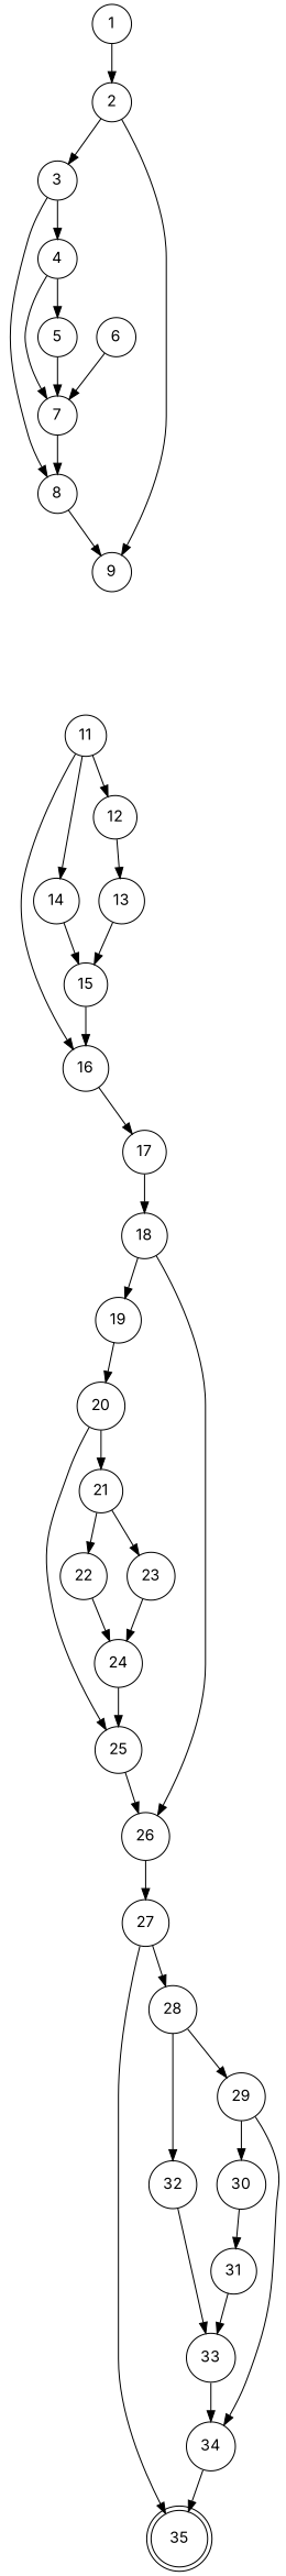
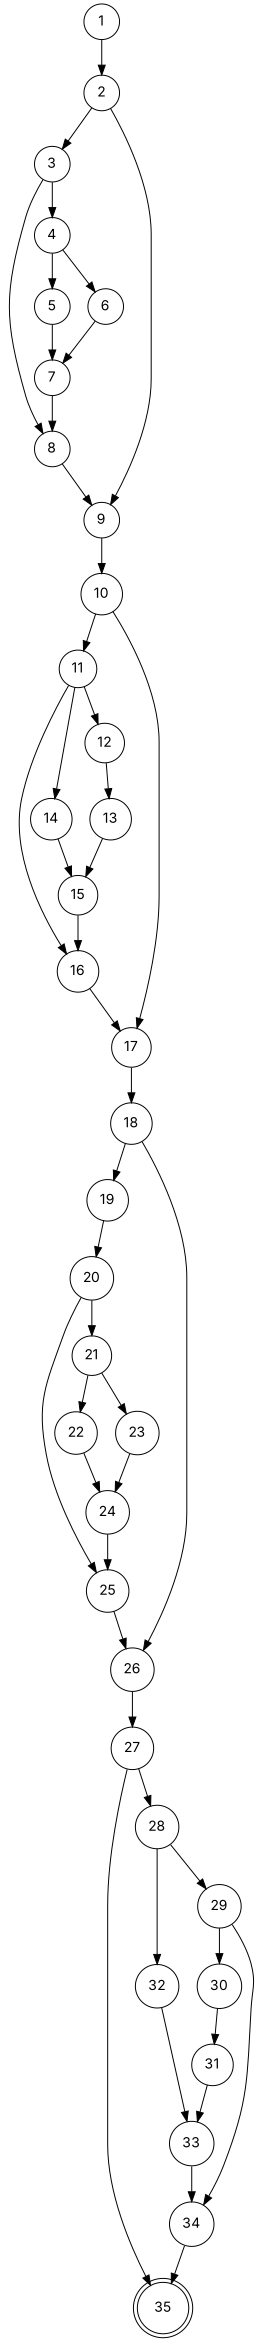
  digraph {
    fontname=Inter
    node [fontname=Inter shape=circle]
    edge [fontname=Inter]
    35 [shape=doublecircle]
    1
    2
    3
    9
    4
    8
+   10
    5
    6
    7
    11
    17
    12
    16
    14
    18
    13
    15
    19
    26
    20
    27
    21
    25
    22
    23
    24
    28
    29
    32
    30
    34
    31
    33
    1 -> 2
    2 -> 3
    2 -> 9
    3 -> 4
    3 -> 8
+   9 -> 10
    4 -> 5
-   4 -> 7
+   4 -> 6
    8 -> 9
+   10 -> 11
+   10 -> 17
    5 -> 7
    6 -> 7
    7 -> 8
    11 -> 12
    11 -> 16
    11 -> 14
    17 -> 18
    12 -> 13
    16 -> 17
    14 -> 15
    18 -> 19
    18 -> 26
    13 -> 15
    15 -> 16
    19 -> 20
    26 -> 27
    20 -> 21
    20 -> 25
    27 -> 35
    27 -> 28
    21 -> 22
    21 -> 23
    25 -> 26
    22 -> 24
    23 -> 24
    24 -> 25
    28 -> 29
    28 -> 32
    29 -> 30
    29 -> 34
    32 -> 33
    30 -> 31
    34 -> 35
    31 -> 33
    33 -> 34
  }
